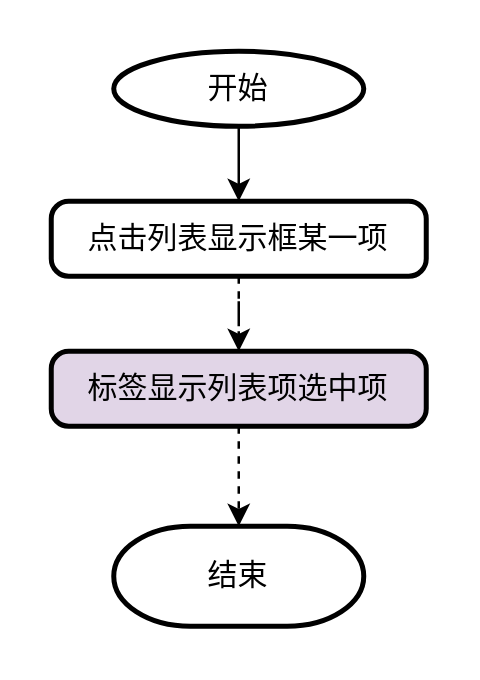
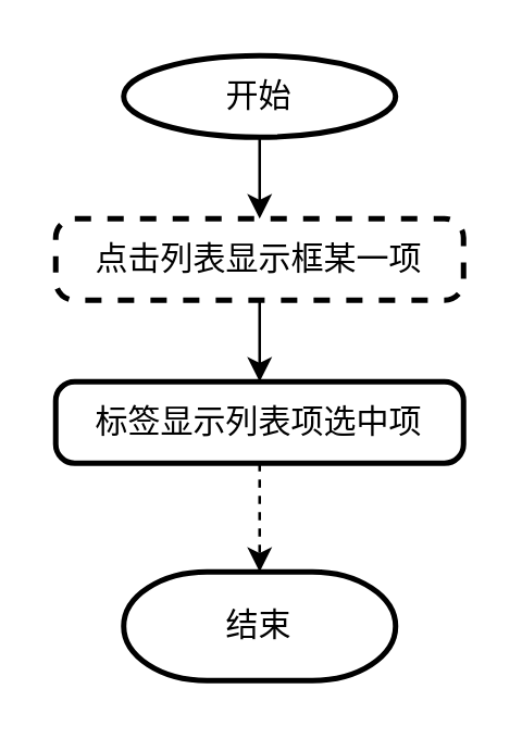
  <mxCell id="0" />
  <mxCell id="1" parent="0" />
  <mxCell id="2" style="edgeStyle=orthogonalEdgeStyle;rounded=0;orthogonalLoop=1;jettySize=auto;html=1;" edge="1" parent="1" source="3" target="5"><mxGeometry relative="1" as="geometry" /></mxCell>
  <mxCell id="3" value="开始" style="strokeWidth=2;html=1;shape=mxgraph.flowchart.start_1;whiteSpace=wrap;" vertex="1" parent="1"><mxGeometry x="45" y="20" width="100" height="30" as="geometry" /></mxCell>
- <mxCell id="4" style="edgeStyle=orthogonalEdgeStyle;rounded=0;orthogonalLoop=1;jettySize=auto;html=1;entryX=0.5;entryY=0;entryDx=0;entryDy=0;dashed=1;" edge="1" parent="1" source="5" target="8"><mxGeometry relative="1" as="geometry" /></mxCell>
- <mxCell id="5" value="点击列表显示框某一项" style="rounded=1;whiteSpace=wrap;html=1;absoluteArcSize=1;arcSize=14;strokeWidth=2;" vertex="1" parent="1"><mxGeometry x="20" y="80" width="150" height="30" as="geometry" /></mxCell>
+ <mxCell id="4" style="edgeStyle=orthogonalEdgeStyle;rounded=0;orthogonalLoop=1;jettySize=auto;html=1;entryX=0.5;entryY=0;entryDx=0;entryDy=0;" edge="1" parent="1" source="5" target="8"><mxGeometry relative="1" as="geometry" /></mxCell>
+ <mxCell id="5" value="点击列表显示框某一项" style="rounded=1;whiteSpace=wrap;html=1;absoluteArcSize=1;arcSize=14;strokeWidth=2;dashed=1;" vertex="1" parent="1"><mxGeometry x="20" y="80" width="150" height="30" as="geometry" /></mxCell>
  <mxCell id="6" value="结束" style="strokeWidth=2;html=1;shape=mxgraph.flowchart.terminator;whiteSpace=wrap;" vertex="1" parent="1"><mxGeometry x="45" y="210" width="100" height="40" as="geometry" /></mxCell>
  <mxCell id="7" style="edgeStyle=orthogonalEdgeStyle;rounded=0;orthogonalLoop=1;jettySize=auto;html=1;dashed=1;" edge="1" parent="1" source="8" target="6"><mxGeometry relative="1" as="geometry" /></mxCell>
- <mxCell id="8" value="标签显示列表项选中项" style="rounded=1;whiteSpace=wrap;html=1;absoluteArcSize=1;arcSize=14;strokeWidth=2;fillColor=#e1d5e7;" vertex="1" parent="1"><mxGeometry x="20" y="140" width="150" height="30" as="geometry" /></mxCell>
+ <mxCell id="8" value="标签显示列表项选中项" style="rounded=1;whiteSpace=wrap;html=1;absoluteArcSize=1;arcSize=14;strokeWidth=2;" vertex="1" parent="1"><mxGeometry x="20" y="140" width="150" height="30" as="geometry" /></mxCell>
